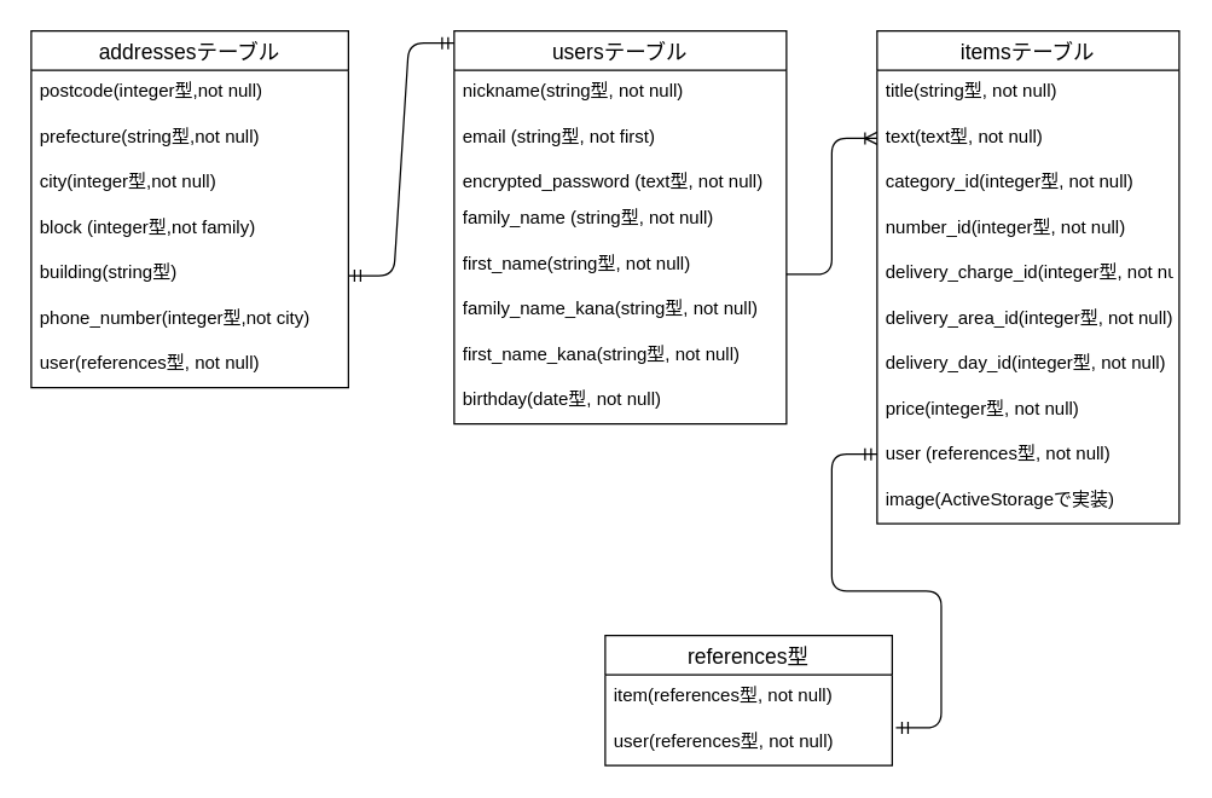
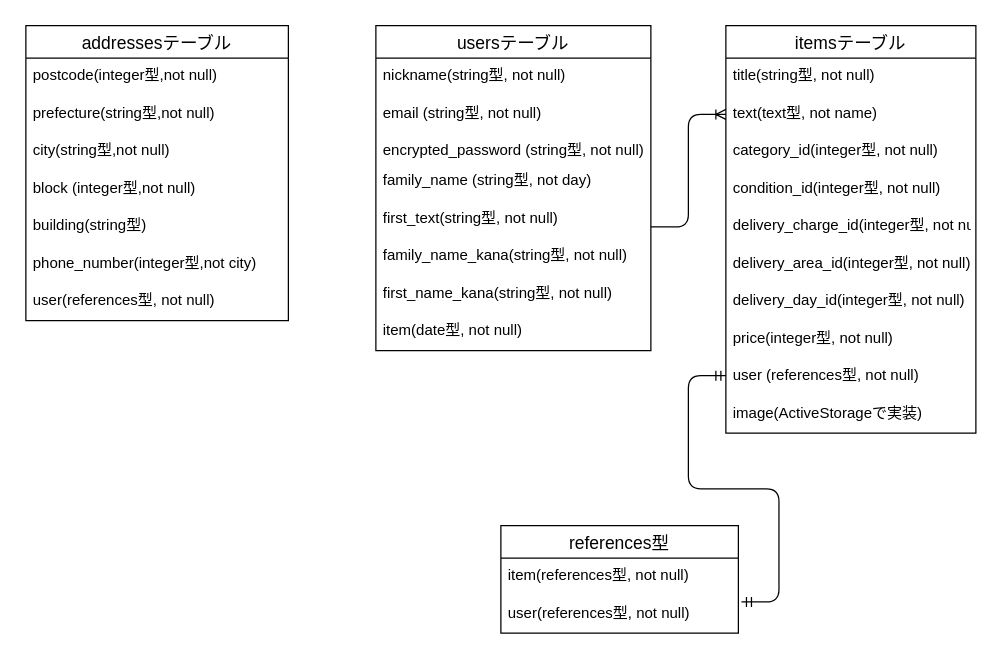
  <mxCell id="0" />
  <mxCell id="1" parent="0" />
  <mxCell id="2" value="usersテーブル" style="swimlane;fontStyle=0;childLayout=stackLayout;horizontal=1;startSize=26;horizontalStack=0;resizeParent=1;resizeParentMax=0;resizeLast=0;collapsible=1;marginBottom=0;align=center;fontSize=14;" parent="1" vertex="1"><mxGeometry x="300" y="20" width="220" height="260" as="geometry"><mxRectangle x="79" y="120" width="120" height="26" as="alternateBounds" /></mxGeometry></mxCell>
  <mxCell id="3" value="nickname(string型, not null)" style="text;strokeColor=none;fillColor=none;spacingLeft=4;spacingRight=4;overflow=hidden;rotatable=0;points=[[0,0.5],[1,0.5]];portConstraint=eastwest;fontSize=12;" parent="2" vertex="1"><mxGeometry y="26" width="220" height="30" as="geometry" /></mxCell>
- <mxCell id="4" value="email (string型, not first)&#10;" style="text;strokeColor=none;fillColor=none;spacingLeft=4;spacingRight=4;overflow=hidden;rotatable=0;points=[[0,0.5],[1,0.5]];portConstraint=eastwest;fontSize=12;" parent="2" vertex="1"><mxGeometry y="56" width="220" height="30" as="geometry" /></mxCell>
- <mxCell id="5" value="encrypted_password (text型, not null)&#10;" style="text;strokeColor=none;fillColor=none;spacingLeft=4;spacingRight=4;overflow=hidden;rotatable=0;points=[[0,0.5],[1,0.5]];portConstraint=eastwest;fontSize=12;" parent="2" vertex="1"><mxGeometry y="86" width="220" height="24" as="geometry" /></mxCell>
- <mxCell id="6" value="family_name (string型, not null)" style="text;strokeColor=none;fillColor=none;spacingLeft=4;spacingRight=4;overflow=hidden;rotatable=0;points=[[0,0.5],[1,0.5]];portConstraint=eastwest;fontSize=12;labelBackgroundColor=none;align=left;" parent="2" vertex="1"><mxGeometry y="110" width="220" height="30" as="geometry" /></mxCell>
- <mxCell id="7" value="first_name(string型, not null)" style="text;strokeColor=none;fillColor=none;spacingLeft=4;spacingRight=4;overflow=hidden;rotatable=0;points=[[0,0.5],[1,0.5]];portConstraint=eastwest;fontSize=12;labelBackgroundColor=none;align=left;" parent="2" vertex="1"><mxGeometry y="140" width="220" height="30" as="geometry" /></mxCell>
+ <mxCell id="4" value="email (string型, not null)&#10;" style="text;strokeColor=none;fillColor=none;spacingLeft=4;spacingRight=4;overflow=hidden;rotatable=0;points=[[0,0.5],[1,0.5]];portConstraint=eastwest;fontSize=12;" parent="2" vertex="1"><mxGeometry y="56" width="220" height="30" as="geometry" /></mxCell>
+ <mxCell id="5" value="encrypted_password (string型, not null)&#10;" style="text;strokeColor=none;fillColor=none;spacingLeft=4;spacingRight=4;overflow=hidden;rotatable=0;points=[[0,0.5],[1,0.5]];portConstraint=eastwest;fontSize=12;" parent="2" vertex="1"><mxGeometry y="86" width="220" height="24" as="geometry" /></mxCell>
+ <mxCell id="6" value="family_name (string型, not day)" style="text;strokeColor=none;fillColor=none;spacingLeft=4;spacingRight=4;overflow=hidden;rotatable=0;points=[[0,0.5],[1,0.5]];portConstraint=eastwest;fontSize=12;labelBackgroundColor=none;align=left;" parent="2" vertex="1"><mxGeometry y="110" width="220" height="30" as="geometry" /></mxCell>
+ <mxCell id="7" value="first_text(string型, not null)" style="text;strokeColor=none;fillColor=none;spacingLeft=4;spacingRight=4;overflow=hidden;rotatable=0;points=[[0,0.5],[1,0.5]];portConstraint=eastwest;fontSize=12;labelBackgroundColor=none;align=left;" parent="2" vertex="1"><mxGeometry y="140" width="220" height="30" as="geometry" /></mxCell>
  <mxCell id="8" value="family_name_kana(string型, not null)" style="text;strokeColor=none;fillColor=none;spacingLeft=4;spacingRight=4;overflow=hidden;rotatable=0;points=[[0,0.5],[1,0.5]];portConstraint=eastwest;fontSize=12;labelBackgroundColor=none;align=left;" parent="2" vertex="1"><mxGeometry y="170" width="220" height="30" as="geometry" /></mxCell>
  <mxCell id="9" value="first_name_kana(string型, not null)" style="text;strokeColor=none;fillColor=none;spacingLeft=4;spacingRight=4;overflow=hidden;rotatable=0;points=[[0,0.5],[1,0.5]];portConstraint=eastwest;fontSize=12;labelBackgroundColor=none;align=left;" parent="2" vertex="1"><mxGeometry y="200" width="220" height="30" as="geometry" /></mxCell>
- <mxCell id="10" value="birthday(date型, not null)" style="text;strokeColor=none;fillColor=none;spacingLeft=4;spacingRight=4;overflow=hidden;rotatable=0;points=[[0,0.5],[1,0.5]];portConstraint=eastwest;fontSize=12;labelBackgroundColor=none;align=left;" parent="2" vertex="1"><mxGeometry y="230" width="220" height="30" as="geometry" /></mxCell>
+ <mxCell id="10" value="item(date型, not null)" style="text;strokeColor=none;fillColor=none;spacingLeft=4;spacingRight=4;overflow=hidden;rotatable=0;points=[[0,0.5],[1,0.5]];portConstraint=eastwest;fontSize=12;labelBackgroundColor=none;align=left;" parent="2" vertex="1"><mxGeometry y="230" width="220" height="30" as="geometry" /></mxCell>
  <mxCell id="11" value="itemsテーブル" style="swimlane;fontStyle=0;childLayout=stackLayout;horizontal=1;startSize=26;horizontalStack=0;resizeParent=1;resizeParentMax=0;resizeLast=0;collapsible=1;marginBottom=0;align=center;fontSize=14;labelBackgroundColor=none;" parent="1" vertex="1"><mxGeometry x="580" y="20" width="200" height="326" as="geometry" /></mxCell>
  <mxCell id="12" value="title(string型, not null)" style="text;strokeColor=none;fillColor=none;spacingLeft=4;spacingRight=4;overflow=hidden;rotatable=0;points=[[0,0.5],[1,0.5]];portConstraint=eastwest;fontSize=12;" parent="11" vertex="1"><mxGeometry y="26" width="200" height="30" as="geometry" /></mxCell>
- <mxCell id="13" value="text(text型, not null)" style="text;strokeColor=none;fillColor=none;spacingLeft=4;spacingRight=4;overflow=hidden;rotatable=0;points=[[0,0.5],[1,0.5]];portConstraint=eastwest;fontSize=12;" parent="11" vertex="1"><mxGeometry y="56" width="200" height="30" as="geometry" /></mxCell>
+ <mxCell id="13" value="text(text型, not name)" style="text;strokeColor=none;fillColor=none;spacingLeft=4;spacingRight=4;overflow=hidden;rotatable=0;points=[[0,0.5],[1,0.5]];portConstraint=eastwest;fontSize=12;" parent="11" vertex="1"><mxGeometry y="56" width="200" height="30" as="geometry" /></mxCell>
  <mxCell id="14" value="category_id(integer型, not null)" style="text;strokeColor=none;fillColor=none;spacingLeft=4;spacingRight=4;overflow=hidden;rotatable=0;points=[[0,0.5],[1,0.5]];portConstraint=eastwest;fontSize=12;" parent="11" vertex="1"><mxGeometry y="86" width="200" height="30" as="geometry" /></mxCell>
- <mxCell id="15" value="number_id(integer型, not null)" style="text;strokeColor=none;fillColor=none;spacingLeft=4;spacingRight=4;overflow=hidden;rotatable=0;points=[[0,0.5],[1,0.5]];portConstraint=eastwest;fontSize=12;labelBackgroundColor=none;align=left;" parent="11" vertex="1"><mxGeometry y="116" width="200" height="30" as="geometry" /></mxCell>
+ <mxCell id="15" value="condition_id(integer型, not null)" style="text;strokeColor=none;fillColor=none;spacingLeft=4;spacingRight=4;overflow=hidden;rotatable=0;points=[[0,0.5],[1,0.5]];portConstraint=eastwest;fontSize=12;labelBackgroundColor=none;align=left;" parent="11" vertex="1"><mxGeometry y="116" width="200" height="30" as="geometry" /></mxCell>
  <mxCell id="16" value="delivery_charge_id(integer型, not null)" style="text;strokeColor=none;fillColor=none;spacingLeft=4;spacingRight=4;overflow=hidden;rotatable=0;points=[[0,0.5],[1,0.5]];portConstraint=eastwest;fontSize=12;labelBackgroundColor=none;align=left;" parent="11" vertex="1"><mxGeometry y="146" width="200" height="30" as="geometry" /></mxCell>
  <mxCell id="17" value="delivery_area_id(integer型, not null)" style="text;strokeColor=none;fillColor=none;spacingLeft=4;spacingRight=4;overflow=hidden;rotatable=0;points=[[0,0.5],[1,0.5]];portConstraint=eastwest;fontSize=12;labelBackgroundColor=none;align=left;" parent="11" vertex="1"><mxGeometry y="176" width="200" height="30" as="geometry" /></mxCell>
  <mxCell id="18" value="delivery_day_id(integer型, not null)" style="text;strokeColor=none;fillColor=none;spacingLeft=4;spacingRight=4;overflow=hidden;rotatable=0;points=[[0,0.5],[1,0.5]];portConstraint=eastwest;fontSize=12;labelBackgroundColor=none;align=left;" parent="11" vertex="1"><mxGeometry y="206" width="200" height="30" as="geometry" /></mxCell>
  <mxCell id="19" value="price(integer型, not null)" style="text;strokeColor=none;fillColor=none;spacingLeft=4;spacingRight=4;overflow=hidden;rotatable=0;points=[[0,0.5],[1,0.5]];portConstraint=eastwest;fontSize=12;labelBackgroundColor=none;align=left;" parent="11" vertex="1"><mxGeometry y="236" width="200" height="30" as="geometry" /></mxCell>
  <mxCell id="20" value="user (references型, not null)" style="text;strokeColor=none;fillColor=none;spacingLeft=4;spacingRight=4;overflow=hidden;rotatable=0;points=[[0,0.5],[1,0.5]];portConstraint=eastwest;fontSize=12;labelBackgroundColor=none;align=left;" parent="11" vertex="1"><mxGeometry y="266" width="200" height="30" as="geometry" /></mxCell>
  <mxCell id="21" value="image(ActiveStorageで実装)" style="text;strokeColor=none;fillColor=none;spacingLeft=4;spacingRight=4;overflow=hidden;rotatable=0;points=[[0,0.5],[1,0.5]];portConstraint=eastwest;fontSize=12;" parent="11" vertex="1"><mxGeometry y="296" width="200" height="30" as="geometry" /></mxCell>
  <mxCell id="22" value="addressesテーブル" style="swimlane;fontStyle=0;childLayout=stackLayout;horizontal=1;startSize=26;horizontalStack=0;resizeParent=1;resizeParentMax=0;resizeLast=0;collapsible=1;marginBottom=0;align=center;fontSize=14;labelBackgroundColor=none;" parent="1" vertex="1"><mxGeometry y="20" width="210" height="236" as="geometry" x="20" /></mxCell>
  <mxCell id="23" value="postcode(integer型,not null)&#10;" style="text;strokeColor=none;fillColor=none;spacingLeft=4;spacingRight=4;overflow=hidden;rotatable=0;points=[[0,0.5],[1,0.5]];portConstraint=eastwest;fontSize=12;" parent="22" vertex="1"><mxGeometry y="26" width="210" height="30" as="geometry" /></mxCell>
  <mxCell id="24" value="prefecture(string型,not null)" style="text;strokeColor=none;fillColor=none;spacingLeft=4;spacingRight=4;overflow=hidden;rotatable=0;points=[[0,0.5],[1,0.5]];portConstraint=eastwest;fontSize=12;" parent="22" vertex="1"><mxGeometry y="56" width="210" height="30" as="geometry" /></mxCell>
- <mxCell id="25" value="city(integer型,not null)" style="text;strokeColor=none;fillColor=none;spacingLeft=4;spacingRight=4;overflow=hidden;rotatable=0;points=[[0,0.5],[1,0.5]];portConstraint=eastwest;fontSize=12;" parent="22" vertex="1"><mxGeometry y="86" width="210" height="30" as="geometry" /></mxCell>
- <mxCell id="26" value="block (integer型,not family)" style="text;strokeColor=none;fillColor=none;spacingLeft=4;spacingRight=4;overflow=hidden;rotatable=0;points=[[0,0.5],[1,0.5]];portConstraint=eastwest;fontSize=12;" parent="22" vertex="1"><mxGeometry y="116" width="210" height="30" as="geometry" /></mxCell>
+ <mxCell id="25" value="city(string型,not null)" style="text;strokeColor=none;fillColor=none;spacingLeft=4;spacingRight=4;overflow=hidden;rotatable=0;points=[[0,0.5],[1,0.5]];portConstraint=eastwest;fontSize=12;" parent="22" vertex="1"><mxGeometry y="86" width="210" height="30" as="geometry" /></mxCell>
+ <mxCell id="26" value="block (integer型,not null)" style="text;strokeColor=none;fillColor=none;spacingLeft=4;spacingRight=4;overflow=hidden;rotatable=0;points=[[0,0.5],[1,0.5]];portConstraint=eastwest;fontSize=12;" parent="22" vertex="1"><mxGeometry y="116" width="210" height="30" as="geometry" /></mxCell>
  <mxCell id="27" value="building(string型)" style="text;strokeColor=none;fillColor=none;spacingLeft=4;spacingRight=4;overflow=hidden;rotatable=0;points=[[0,0.5],[1,0.5]];portConstraint=eastwest;fontSize=12;" parent="22" vertex="1"><mxGeometry y="146" width="210" height="30" as="geometry" /></mxCell>
  <mxCell id="28" value="phone_number(integer型,not city)" style="text;strokeColor=none;fillColor=none;spacingLeft=4;spacingRight=4;overflow=hidden;rotatable=0;points=[[0,0.5],[1,0.5]];portConstraint=eastwest;fontSize=12;" parent="22" vertex="1"><mxGeometry y="176" width="210" height="30" as="geometry" /></mxCell>
  <mxCell id="29" value="user(references型, not null)" style="text;strokeColor=none;fillColor=none;spacingLeft=4;spacingRight=4;overflow=hidden;rotatable=0;points=[[0,0.5],[1,0.5]];portConstraint=eastwest;fontSize=12;" parent="22" vertex="1"><mxGeometry y="206" width="210" height="30" as="geometry" /></mxCell>
  <mxCell id="30" value="references型" style="swimlane;fontStyle=0;childLayout=stackLayout;horizontal=1;startSize=26;horizontalStack=0;resizeParent=1;resizeParentMax=0;resizeLast=0;collapsible=1;marginBottom=0;align=center;fontSize=14;" parent="1" vertex="1"><mxGeometry x="400" y="420" width="190" height="86" as="geometry" /></mxCell>
  <mxCell id="31" value="item(references型, not null)" style="text;strokeColor=none;fillColor=none;spacingLeft=4;spacingRight=4;overflow=hidden;rotatable=0;points=[[0,0.5],[1,0.5]];portConstraint=eastwest;fontSize=12;" parent="30" vertex="1"><mxGeometry y="26" width="190" height="30" as="geometry" /></mxCell>
  <mxCell id="32" value="user(references型, not null)" style="text;strokeColor=none;fillColor=none;spacingLeft=4;spacingRight=4;overflow=hidden;rotatable=0;points=[[0,0.5],[1,0.5]];portConstraint=eastwest;fontSize=12;" parent="30" vertex="1"><mxGeometry y="56" width="190" height="30" as="geometry" /></mxCell>
- <mxCell id="33" value="" style="edgeStyle=entityRelationEdgeStyle;fontSize=12;html=1;endArrow=ERmandOne;startArrow=ERmandOne;entryX=0;entryY=0.031;entryDx=0;entryDy=0;entryPerimeter=0;exitX=1;exitY=0.533;exitDx=0;exitDy=0;exitPerimeter=0;" parent="1" source="27" target="2" edge="1"><mxGeometry width="100" height="100" relative="1" as="geometry"><mxPoint x="180" y="188" as="sourcePoint" /><mxPoint x="280" y="88" as="targetPoint" /></mxGeometry></mxCell>
  <mxCell id="34" value="" style="edgeStyle=entityRelationEdgeStyle;fontSize=12;html=1;endArrow=ERoneToMany;" parent="1" target="13" edge="1"><mxGeometry width="100" height="100" relative="1" as="geometry"><mxPoint x="520" y="181" as="sourcePoint" /><mxPoint x="560" y="80" as="targetPoint" /></mxGeometry></mxCell>
  <mxCell id="35" value="" style="edgeStyle=entityRelationEdgeStyle;fontSize=12;html=1;endArrow=ERmandOne;startArrow=ERmandOne;exitX=1.013;exitY=0.167;exitDx=0;exitDy=0;exitPerimeter=0;" parent="1" source="32" edge="1"><mxGeometry width="100" height="100" relative="1" as="geometry"><mxPoint x="480" y="400" as="sourcePoint" /><mxPoint x="580" y="300" as="targetPoint" /></mxGeometry></mxCell>
